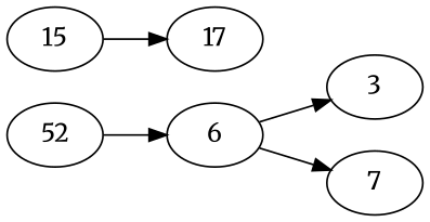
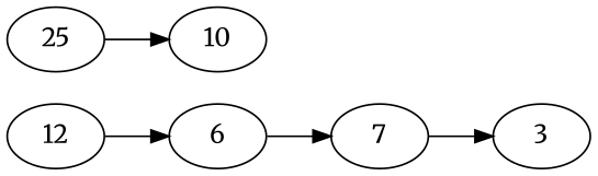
  digraph {
    fontname=Merriweather
    rankdir=LR
    node [fontname=Merriweather]
    edge [fontname=Merriweather]
    n1 [label=6]
-   12 [label=52]
+   12
    3
    7
-   15
-   17
-   n1 -> 3
+   15 [label=25]
+   17 [label=10]
+   7 -> 3
    n1 -> 7
    12 -> n1
    15 -> 17
  }
